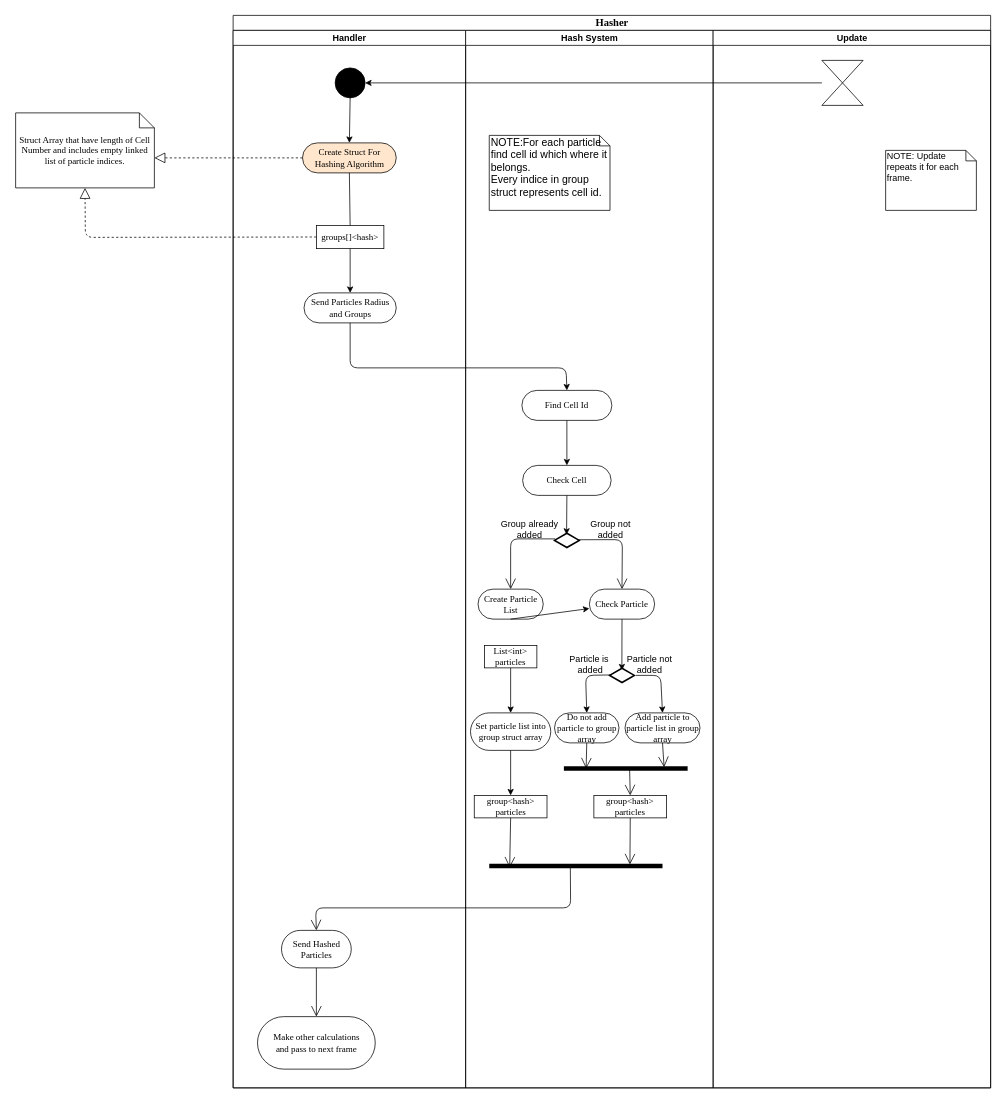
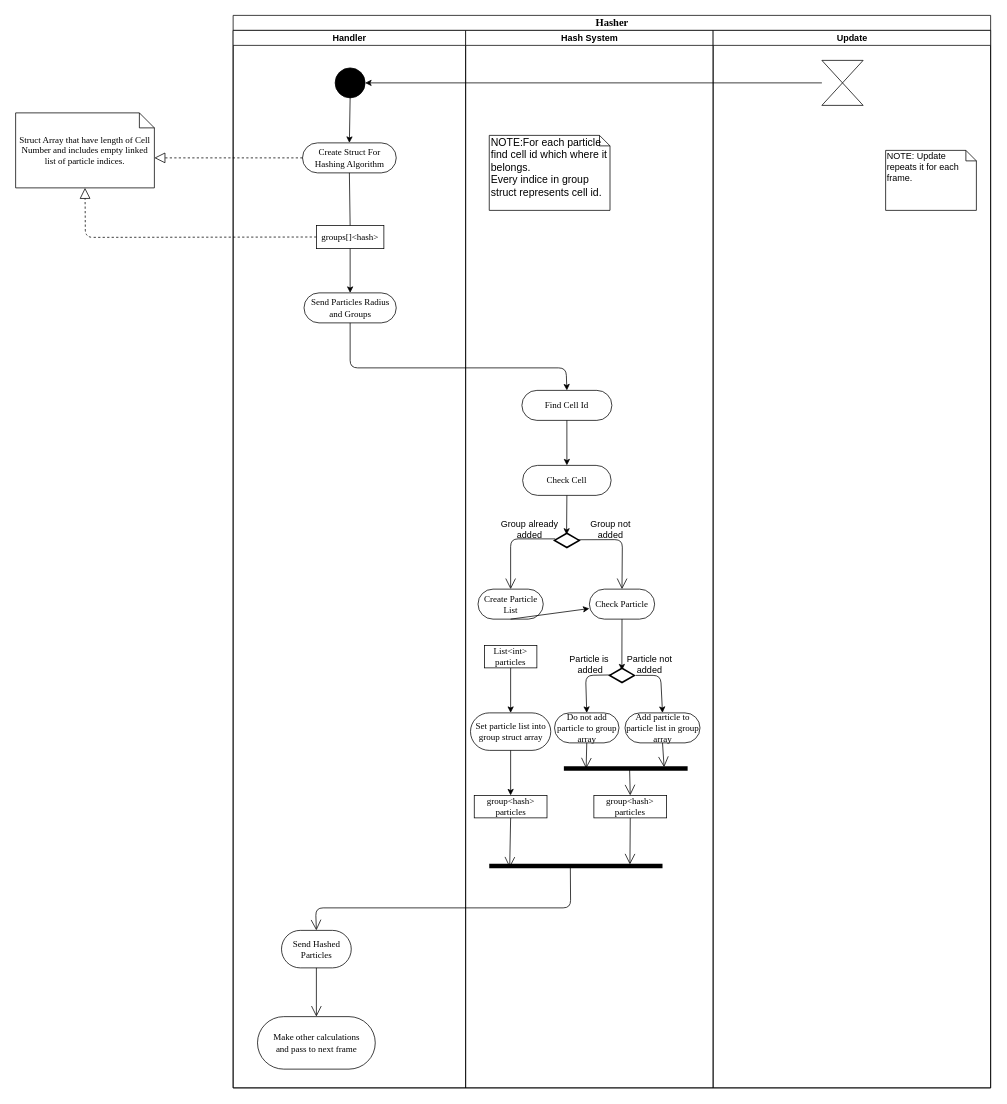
  <mxCell id="0" />
  <mxCell id="1" parent="0" />
  <mxCell id="2" value="Hasher" style="swimlane;html=1;childLayout=stackLayout;startSize=20;rounded=0;shadow=0;comic=0;labelBackgroundColor=none;strokeWidth=1;fontFamily=Verdana;fontSize=14;align=center;" parent="1" vertex="1"><mxGeometry x="310" y="20" width="1010" height="1430" as="geometry"><mxRectangle x="40" y="20" width="60" height="20" as="alternateBounds" /></mxGeometry></mxCell>
  <mxCell id="3" value="Handler" style="swimlane;html=1;startSize=20;" parent="2" vertex="1"><mxGeometry y="20" width="310" height="1410" as="geometry" /></mxCell>
  <mxCell id="4" value="" style="ellipse;whiteSpace=wrap;html=1;rounded=0;shadow=0;comic=0;labelBackgroundColor=none;strokeWidth=1;fillColor=#000000;fontFamily=Verdana;fontSize=12;align=center;" parent="3" vertex="1"><mxGeometry x="136" y="50" width="40" height="40" as="geometry" /></mxCell>
  <mxCell id="5" value="Send Particles Radius and Groups" style="rounded=1;whiteSpace=wrap;html=1;shadow=0;comic=0;labelBackgroundColor=none;strokeWidth=1;fontFamily=Verdana;fontSize=12;align=center;arcSize=50;" parent="3" vertex="1"><mxGeometry x="94.5" y="350" width="123" height="40" as="geometry" /></mxCell>
- <mxCell id="6" value="Create Struct For Hashing Algorithm" style="rounded=1;whiteSpace=wrap;html=1;shadow=0;comic=0;labelBackgroundColor=none;strokeWidth=1;fontFamily=Verdana;fontSize=12;align=center;arcSize=50;fillColor=#ffe6cc;" parent="3" vertex="1"><mxGeometry x="92.5" y="150" width="125" height="40" as="geometry" /></mxCell>
+ <mxCell id="6" value="Create Struct For Hashing Algorithm" style="rounded=1;whiteSpace=wrap;html=1;shadow=0;comic=0;labelBackgroundColor=none;strokeWidth=1;fontFamily=Verdana;fontSize=12;align=center;arcSize=50;" parent="3" vertex="1"><mxGeometry x="92.5" y="150" width="125" height="40" as="geometry" /></mxCell>
  <mxCell id="7" value="groups[]&amp;lt;hash&amp;gt;" style="rounded=0;whiteSpace=wrap;html=1;shadow=0;comic=0;labelBackgroundColor=none;strokeWidth=1;fontFamily=Verdana;fontSize=12;align=center;arcSize=50;" parent="3" vertex="1"><mxGeometry x="111" y="260" width="90" height="31" as="geometry" /></mxCell>
  <mxCell id="8" value="" style="endArrow=classic;html=1;entryX=0.5;entryY=0;entryDx=0;entryDy=0;exitX=0.5;exitY=1;exitDx=0;exitDy=0;" edge="1" parent="3" source="4" target="6"><mxGeometry width="50" height="50" relative="1" as="geometry"><mxPoint x="-230" y="90" as="sourcePoint" /><mxPoint x="-180" y="40" as="targetPoint" /></mxGeometry></mxCell>
  <mxCell id="9" value="" style="endArrow=none;html=1;exitX=0.5;exitY=1;exitDx=0;exitDy=0;entryX=0.5;entryY=0;entryDx=0;entryDy=0;" edge="1" parent="3" source="6" target="7"><mxGeometry width="50" height="50" relative="1" as="geometry"><mxPoint x="150" y="200" as="sourcePoint" /><mxPoint x="180" y="240" as="targetPoint" /></mxGeometry></mxCell>
  <mxCell id="10" value="" style="endArrow=classic;html=1;entryX=0.5;entryY=0;entryDx=0;entryDy=0;exitX=0.5;exitY=1;exitDx=0;exitDy=0;" edge="1" parent="3" source="7" target="5"><mxGeometry width="50" height="50" relative="1" as="geometry"><mxPoint x="156" y="320" as="sourcePoint" /><mxPoint x="154.5" y="390" as="targetPoint" /></mxGeometry></mxCell>
  <mxCell id="11" value="Send Hashed Particles" style="rounded=1;whiteSpace=wrap;html=1;shadow=0;comic=0;labelBackgroundColor=none;strokeWidth=1;fontFamily=Verdana;fontSize=12;align=center;arcSize=50;" vertex="1" parent="3"><mxGeometry x="64.5" y="1200" width="93" height="50" as="geometry" /></mxCell>
  <mxCell id="12" value="Make other calculations&lt;br&gt;and pass to next frame" style="rounded=1;whiteSpace=wrap;html=1;shadow=0;comic=0;labelBackgroundColor=none;strokeWidth=1;fontFamily=Verdana;fontSize=12;align=center;arcSize=50;" vertex="1" parent="3"><mxGeometry x="32.5" y="1315" width="157" height="70" as="geometry" /></mxCell>
  <mxCell id="13" value="" style="endArrow=open;endFill=1;endSize=12;html=1;fontSize=14;exitX=0.5;exitY=1;exitDx=0;exitDy=0;entryX=0.5;entryY=0;entryDx=0;entryDy=0;" edge="1" parent="3" source="11" target="12"><mxGeometry width="160" relative="1" as="geometry"><mxPoint x="181" y="1225" as="sourcePoint" /><mxPoint x="179.758" y="1291.272" as="targetPoint" /></mxGeometry></mxCell>
  <mxCell id="14" value="Hash System" style="swimlane;html=1;startSize=20;" parent="2" vertex="1"><mxGeometry x="310" y="20" width="330" height="1410" as="geometry" /></mxCell>
  <mxCell id="15" value="Find Cell Id" style="rounded=1;whiteSpace=wrap;html=1;shadow=0;comic=0;labelBackgroundColor=none;strokeWidth=1;fontFamily=Verdana;fontSize=12;align=center;arcSize=50;" parent="14" vertex="1"><mxGeometry x="75" y="480" width="120" height="40" as="geometry" /></mxCell>
  <mxCell id="16" value="NOTE:For each particle find cell id which where it belongs.&lt;br style=&quot;font-size: 14px;&quot;&gt;Every indice in group struct represents cell id." style="shape=note;whiteSpace=wrap;html=1;size=14;verticalAlign=top;align=left;spacingTop=-6;strokeWidth=1;fontSize=14;" parent="14" vertex="1"><mxGeometry x="31.5" y="140" width="161" height="100" as="geometry" /></mxCell>
  <mxCell id="17" value="Check Cell" style="rounded=1;whiteSpace=wrap;html=1;shadow=0;comic=0;labelBackgroundColor=none;strokeWidth=1;fontFamily=Verdana;fontSize=12;align=center;arcSize=50;" parent="14" vertex="1"><mxGeometry x="76" y="580" width="118" height="40" as="geometry" /></mxCell>
  <mxCell id="18" value="" style="html=1;whiteSpace=wrap;aspect=fixed;shape=isoRectangle;strokeWidth=2;" parent="14" vertex="1"><mxGeometry x="118.5" y="670" width="33" height="20" as="geometry" /></mxCell>
  <mxCell id="19" value="" style="endArrow=open;endFill=1;endSize=12;html=1;exitX=0.03;exitY=0.4;exitDx=0;exitDy=0;exitPerimeter=0;entryX=0.5;entryY=0;entryDx=0;entryDy=0;" parent="14" edge="1" target="23" source="18"><mxGeometry width="160" relative="1" as="geometry"><mxPoint x="116" y="629" as="sourcePoint" /><mxPoint x="60" y="680" as="targetPoint" /><Array as="points"><mxPoint x="60" y="678" /></Array></mxGeometry></mxCell>
  <mxCell id="20" value="Group already &lt;br&gt;added" style="text;html=1;align=center;verticalAlign=middle;resizable=0;points=[];;autosize=1;" parent="14" vertex="1"><mxGeometry x="40" y="650" width="90" height="30" as="geometry" /></mxCell>
  <mxCell id="21" value="Group not &lt;br&gt;added" style="text;html=1;align=center;verticalAlign=middle;resizable=0;points=[];;autosize=1;" parent="14" vertex="1"><mxGeometry x="158" y="650" width="70" height="30" as="geometry" /></mxCell>
  <mxCell id="22" value="" style="endArrow=open;endFill=1;endSize=12;html=1;exitX=0.934;exitY=0.458;exitDx=0;exitDy=0;exitPerimeter=0;entryX=0.5;entryY=0;entryDx=0;entryDy=0;" parent="14" source="18" edge="1" target="24"><mxGeometry width="160" relative="1" as="geometry"><mxPoint x="239" y="630.0" as="sourcePoint" /><mxPoint x="210" y="681" as="targetPoint" /><Array as="points"><mxPoint x="209" y="679" /></Array></mxGeometry></mxCell>
  <mxCell id="23" value="Create Particle List" style="rounded=1;whiteSpace=wrap;html=1;shadow=0;comic=0;labelBackgroundColor=none;strokeWidth=1;fontFamily=Verdana;fontSize=12;align=center;arcSize=50;" parent="14" vertex="1"><mxGeometry x="16.5" y="745" width="87" height="40" as="geometry" /></mxCell>
  <mxCell id="24" value="Check Particle" style="rounded=1;whiteSpace=wrap;html=1;shadow=0;comic=0;labelBackgroundColor=none;strokeWidth=1;fontFamily=Verdana;fontSize=12;align=center;arcSize=50;" parent="14" vertex="1"><mxGeometry x="165" y="745" width="87" height="40" as="geometry" /></mxCell>
  <mxCell id="25" value="List&amp;lt;int&amp;gt; particles" style="rounded=0;whiteSpace=wrap;html=1;shadow=0;comic=0;labelBackgroundColor=none;strokeWidth=1;fontFamily=Verdana;fontSize=12;align=center;arcSize=50;" parent="14" vertex="1"><mxGeometry x="25" y="820" width="70" height="30" as="geometry" /></mxCell>
  <mxCell id="26" value="Set particle list into group struct array" style="rounded=1;whiteSpace=wrap;html=1;shadow=0;comic=0;labelBackgroundColor=none;strokeWidth=1;fontFamily=Verdana;fontSize=12;align=center;arcSize=50;" parent="14" vertex="1"><mxGeometry x="6.5" y="910" width="107" height="50" as="geometry" /></mxCell>
  <mxCell id="27" value="Add particle to particle list in group array" style="rounded=1;whiteSpace=wrap;html=1;shadow=0;comic=0;labelBackgroundColor=none;strokeWidth=1;fontFamily=Verdana;fontSize=12;align=center;arcSize=50;" parent="14" vertex="1"><mxGeometry x="212.5" y="910" width="100" height="40" as="geometry" /></mxCell>
  <mxCell id="28" value="" style="endArrow=classic;html=1;entryX=0.5;entryY=0;entryDx=0;entryDy=0;exitX=0.5;exitY=1;exitDx=0;exitDy=0;" edge="1" parent="14" source="15" target="17"><mxGeometry width="50" height="50" relative="1" as="geometry"><mxPoint x="160" y="550" as="sourcePoint" /><mxPoint x="170" y="560" as="targetPoint" /></mxGeometry></mxCell>
  <mxCell id="29" value="" style="endArrow=classic;html=1;exitX=0.5;exitY=1;exitDx=0;exitDy=0;entryX=0.488;entryY=0.119;entryDx=0;entryDy=0;entryPerimeter=0;" edge="1" parent="14" source="17" target="18"><mxGeometry width="50" height="50" relative="1" as="geometry"><mxPoint x="135" y="725" as="sourcePoint" /><mxPoint x="160" y="640" as="targetPoint" /></mxGeometry></mxCell>
  <mxCell id="30" value="" style="endArrow=classic;html=1;exitX=0.5;exitY=1;exitDx=0;exitDy=0;" edge="1" parent="14" source="23" target="24"><mxGeometry width="50" height="50" relative="1" as="geometry"><mxPoint x="74.5" y="820" as="sourcePoint" /><mxPoint x="74.5" y="880" as="targetPoint" /></mxGeometry></mxCell>
  <mxCell id="31" value="" style="endArrow=classic;html=1;exitX=0.5;exitY=1;exitDx=0;exitDy=0;entryX=0.495;entryY=0.168;entryDx=0;entryDy=0;entryPerimeter=0;" edge="1" parent="14" source="24" target="32"><mxGeometry width="50" height="50" relative="1" as="geometry"><mxPoint x="213" y="799" as="sourcePoint" /><mxPoint x="213" y="852" as="targetPoint" /></mxGeometry></mxCell>
  <mxCell id="32" value="" style="html=1;whiteSpace=wrap;aspect=fixed;shape=isoRectangle;strokeWidth=2;" vertex="1" parent="14"><mxGeometry x="192" y="850" width="33" height="20" as="geometry" /></mxCell>
  <mxCell id="33" value="" style="line;strokeWidth=6;fillColor=none;align=left;verticalAlign=middle;spacingTop=-1;spacingLeft=3;spacingRight=3;rotatable=0;labelPosition=right;points=[];portConstraint=eastwest;fontSize=14;" vertex="1" parent="14"><mxGeometry x="131" y="980" width="165" height="8" as="geometry" /></mxCell>
  <mxCell id="34" value="" style="endArrow=open;endFill=1;endSize=12;html=1;fontSize=14;entryX=0.5;entryY=0;entryDx=0;entryDy=0;exitX=0.531;exitY=0.483;exitDx=0;exitDy=0;exitPerimeter=0;" edge="1" parent="14" source="33" target="35"><mxGeometry width="160" relative="1" as="geometry"><mxPoint x="105" y="1043" as="sourcePoint" /><mxPoint x="184.5" y="1063" as="targetPoint" /></mxGeometry></mxCell>
  <mxCell id="35" value="group&amp;lt;hash&amp;gt; particles" style="rounded=0;whiteSpace=wrap;html=1;shadow=0;comic=0;labelBackgroundColor=none;strokeWidth=1;fontFamily=Verdana;fontSize=12;align=center;arcSize=50;" vertex="1" parent="14"><mxGeometry x="171" y="1020" width="97" height="30" as="geometry" /></mxCell>
  <mxCell id="36" value="group&amp;lt;hash&amp;gt; particles" style="rounded=0;whiteSpace=wrap;html=1;shadow=0;comic=0;labelBackgroundColor=none;strokeWidth=1;fontFamily=Verdana;fontSize=12;align=center;arcSize=50;" vertex="1" parent="14"><mxGeometry x="11.5" y="1020" width="97" height="30" as="geometry" /></mxCell>
  <mxCell id="37" value="" style="line;strokeWidth=6;fillColor=none;align=left;verticalAlign=middle;spacingTop=-1;spacingLeft=3;spacingRight=3;rotatable=0;labelPosition=right;points=[];portConstraint=eastwest;fontSize=14;" vertex="1" parent="14"><mxGeometry x="31.5" y="1110" width="231" height="8" as="geometry" /></mxCell>
  <mxCell id="38" value="" style="endArrow=open;endFill=1;endSize=12;html=1;fontSize=14;exitX=0.5;exitY=1;exitDx=0;exitDy=0;entryX=0.118;entryY=0.784;entryDx=0;entryDy=0;entryPerimeter=0;" edge="1" parent="14" source="36" target="37"><mxGeometry width="160" relative="1" as="geometry"><mxPoint x="75.72" y="1123.704" as="sourcePoint" /><mxPoint x="75.5" y="1188" as="targetPoint" /></mxGeometry></mxCell>
  <mxCell id="39" value="" style="endArrow=open;endFill=1;endSize=12;html=1;fontSize=14;exitX=0.5;exitY=1;exitDx=0;exitDy=0;entryX=0.812;entryY=0.267;entryDx=0;entryDy=0;entryPerimeter=0;" edge="1" parent="14" source="35" target="37"><mxGeometry width="160" relative="1" as="geometry"><mxPoint x="169.22" y="1123.704" as="sourcePoint" /><mxPoint x="169.0" y="1188" as="targetPoint" /></mxGeometry></mxCell>
  <mxCell id="40" value="" style="endArrow=classic;html=1;entryX=0.5;entryY=0;entryDx=0;entryDy=0;exitX=0.5;exitY=1;exitDx=0;exitDy=0;" edge="1" parent="14" source="25" target="26"><mxGeometry width="50" height="50" relative="1" as="geometry"><mxPoint x="54.5" y="860" as="sourcePoint" /><mxPoint x="54.5" y="895" as="targetPoint" /></mxGeometry></mxCell>
  <mxCell id="41" value="" style="endArrow=classic;html=1;exitX=1.061;exitY=0.5;exitDx=0;exitDy=0;entryX=0.5;entryY=0;entryDx=0;entryDy=0;exitPerimeter=0;" edge="1" parent="14" source="32" target="27"><mxGeometry width="50" height="50" relative="1" as="geometry"><mxPoint x="280.0" y="826" as="sourcePoint" /><mxPoint x="279.835" y="894.36" as="targetPoint" /><Array as="points"><mxPoint x="260" y="860" /></Array></mxGeometry></mxCell>
  <mxCell id="42" value="Particle not &lt;br&gt;added" style="text;html=1;align=center;verticalAlign=middle;resizable=0;points=[];;autosize=1;" vertex="1" parent="14"><mxGeometry x="205" y="830" width="80" height="30" as="geometry" /></mxCell>
  <mxCell id="43" value="Particle is&amp;nbsp;&lt;br&gt;added" style="text;html=1;align=center;verticalAlign=middle;resizable=0;points=[];;autosize=1;" vertex="1" parent="14"><mxGeometry x="131" y="830" width="70" height="30" as="geometry" /></mxCell>
  <mxCell id="44" value="" style="endArrow=classic;html=1;exitX=0.09;exitY=0.469;exitDx=0;exitDy=0;exitPerimeter=0;entryX=0.5;entryY=0;entryDx=0;entryDy=0;" edge="1" parent="14" source="32" target="45"><mxGeometry width="50" height="50" relative="1" as="geometry"><mxPoint x="165" y="840" as="sourcePoint" /><mxPoint x="160" y="910" as="targetPoint" /><Array as="points"><mxPoint x="160" y="860" /></Array></mxGeometry></mxCell>
  <mxCell id="45" value="Do not add particle to group array" style="rounded=1;whiteSpace=wrap;html=1;shadow=0;comic=0;labelBackgroundColor=none;strokeWidth=1;fontFamily=Verdana;fontSize=12;align=center;arcSize=50;" vertex="1" parent="14"><mxGeometry x="118.5" y="910" width="86" height="40" as="geometry" /></mxCell>
  <mxCell id="46" value="" style="endArrow=classic;html=1;entryX=0.5;entryY=0;entryDx=0;entryDy=0;exitX=0.5;exitY=1;exitDx=0;exitDy=0;" edge="1" parent="14" source="26" target="36"><mxGeometry width="50" height="50" relative="1" as="geometry"><mxPoint x="60" y="990" as="sourcePoint" /><mxPoint x="60" y="1050" as="targetPoint" /></mxGeometry></mxCell>
  <mxCell id="47" value="" style="endArrow=open;endFill=1;endSize=12;html=1;fontSize=14;entryX=0.81;entryY=0.304;entryDx=0;entryDy=0;exitX=0.5;exitY=1;exitDx=0;exitDy=0;entryPerimeter=0;" edge="1" parent="14" source="27" target="33"><mxGeometry width="160" relative="1" as="geometry"><mxPoint x="310.115" y="959.864" as="sourcePoint" /><mxPoint x="311" y="996" as="targetPoint" /></mxGeometry></mxCell>
  <mxCell id="48" value="" style="endArrow=open;endFill=1;endSize=12;html=1;fontSize=14;entryX=0.18;entryY=0.518;entryDx=0;entryDy=0;exitX=0.5;exitY=1;exitDx=0;exitDy=0;entryPerimeter=0;" edge="1" parent="14" source="45" target="33"><mxGeometry width="160" relative="1" as="geometry"><mxPoint x="108.115" y="983.864" as="sourcePoint" /><mxPoint x="109" y="1020" as="targetPoint" /></mxGeometry></mxCell>
  <mxCell id="49" value="" style="endArrow=classic;html=1;exitX=0.5;exitY=1;exitDx=0;exitDy=0;entryX=0.5;entryY=0;entryDx=0;entryDy=0;" edge="1" parent="2" source="5" target="15"><mxGeometry width="50" height="50" relative="1" as="geometry"><mxPoint x="150" y="500" as="sourcePoint" /><mxPoint x="450" y="470" as="targetPoint" /><Array as="points"><mxPoint x="156" y="470" /><mxPoint x="444" y="470" /></Array></mxGeometry></mxCell>
  <mxCell id="50" value="" style="endArrow=open;endFill=1;endSize=12;html=1;fontSize=14;exitX=0.468;exitY=0.698;exitDx=0;exitDy=0;exitPerimeter=0;entryX=0.5;entryY=0;entryDx=0;entryDy=0;" edge="1" parent="2" source="37" target="11"><mxGeometry width="160" relative="1" as="geometry"><mxPoint x="480" y="1170" as="sourcePoint" /><mxPoint x="450" y="1220" as="targetPoint" /><Array as="points"><mxPoint x="450" y="1190" /><mxPoint x="110" y="1190" /></Array></mxGeometry></mxCell>
  <mxCell id="51" value="" style="endArrow=classic;html=1;entryX=1;entryY=0.5;entryDx=0;entryDy=0;exitX=0;exitY=0.5;exitDx=0;exitDy=0;" edge="1" parent="2" source="54" target="4"><mxGeometry width="50" height="50" relative="1" as="geometry"><mxPoint x="720" y="100" as="sourcePoint" /><mxPoint x="720" y="160" as="targetPoint" /></mxGeometry></mxCell>
  <mxCell id="52" value="Update" style="swimlane;html=1;startSize=20;" parent="2" vertex="1"><mxGeometry x="640" y="20" width="370" height="1410" as="geometry" /></mxCell>
  <mxCell id="53" value="NOTE: Update repeats it for each frame." style="shape=note;whiteSpace=wrap;html=1;size=14;verticalAlign=top;align=left;spacingTop=-6;strokeWidth=1;" vertex="1" parent="52"><mxGeometry x="230" y="160" width="121" height="80" as="geometry" /></mxCell>
  <mxCell id="54" value="" style="shape=collate;whiteSpace=wrap;html=1;strokeWidth=1;fontSize=14;" vertex="1" parent="52"><mxGeometry x="145" y="40" width="55" height="60" as="geometry" /></mxCell>
  <mxCell id="55" value="Struct Array that have length of Cell Number and includes empty linked list of particle indices." style="shape=note;whiteSpace=wrap;html=1;rounded=0;shadow=0;comic=0;labelBackgroundColor=none;strokeWidth=1;fontFamily=Verdana;fontSize=12;align=center;size=20;" parent="1" vertex="1"><mxGeometry x="20" y="150" width="185" height="100" as="geometry" /></mxCell>
  <mxCell id="56" value="" style="endArrow=block;dashed=1;endFill=0;endSize=12;html=1;exitX=0;exitY=0.5;exitDx=0;exitDy=0;entryX=0;entryY=0;entryDx=185;entryDy=60;entryPerimeter=0;" parent="1" source="6" target="55" edge="1"><mxGeometry width="160" relative="1" as="geometry"><mxPoint x="190" y="280" as="sourcePoint" /><mxPoint x="210" y="210" as="targetPoint" /></mxGeometry></mxCell>
  <mxCell id="57" value="" style="text;strokeColor=none;fillColor=none;align=left;verticalAlign=middle;spacingTop=-1;spacingLeft=4;spacingRight=4;rotatable=0;labelPosition=right;points=[];portConstraint=eastwest;" parent="1" vertex="1"><mxGeometry x="20" y="1320" width="20" height="14" as="geometry" /></mxCell>
  <mxCell id="58" value="" style="endArrow=block;dashed=1;endFill=0;endSize=12;html=1;entryX=0.5;entryY=1;entryDx=0;entryDy=0;entryPerimeter=0;exitX=0;exitY=0.5;exitDx=0;exitDy=0;" parent="1" target="55" edge="1" source="7"><mxGeometry width="160" relative="1" as="geometry"><mxPoint x="415" y="330" as="sourcePoint" /><mxPoint x="100" y="304" as="targetPoint" /><Array as="points"><mxPoint x="113" y="316" /></Array></mxGeometry></mxCell>
